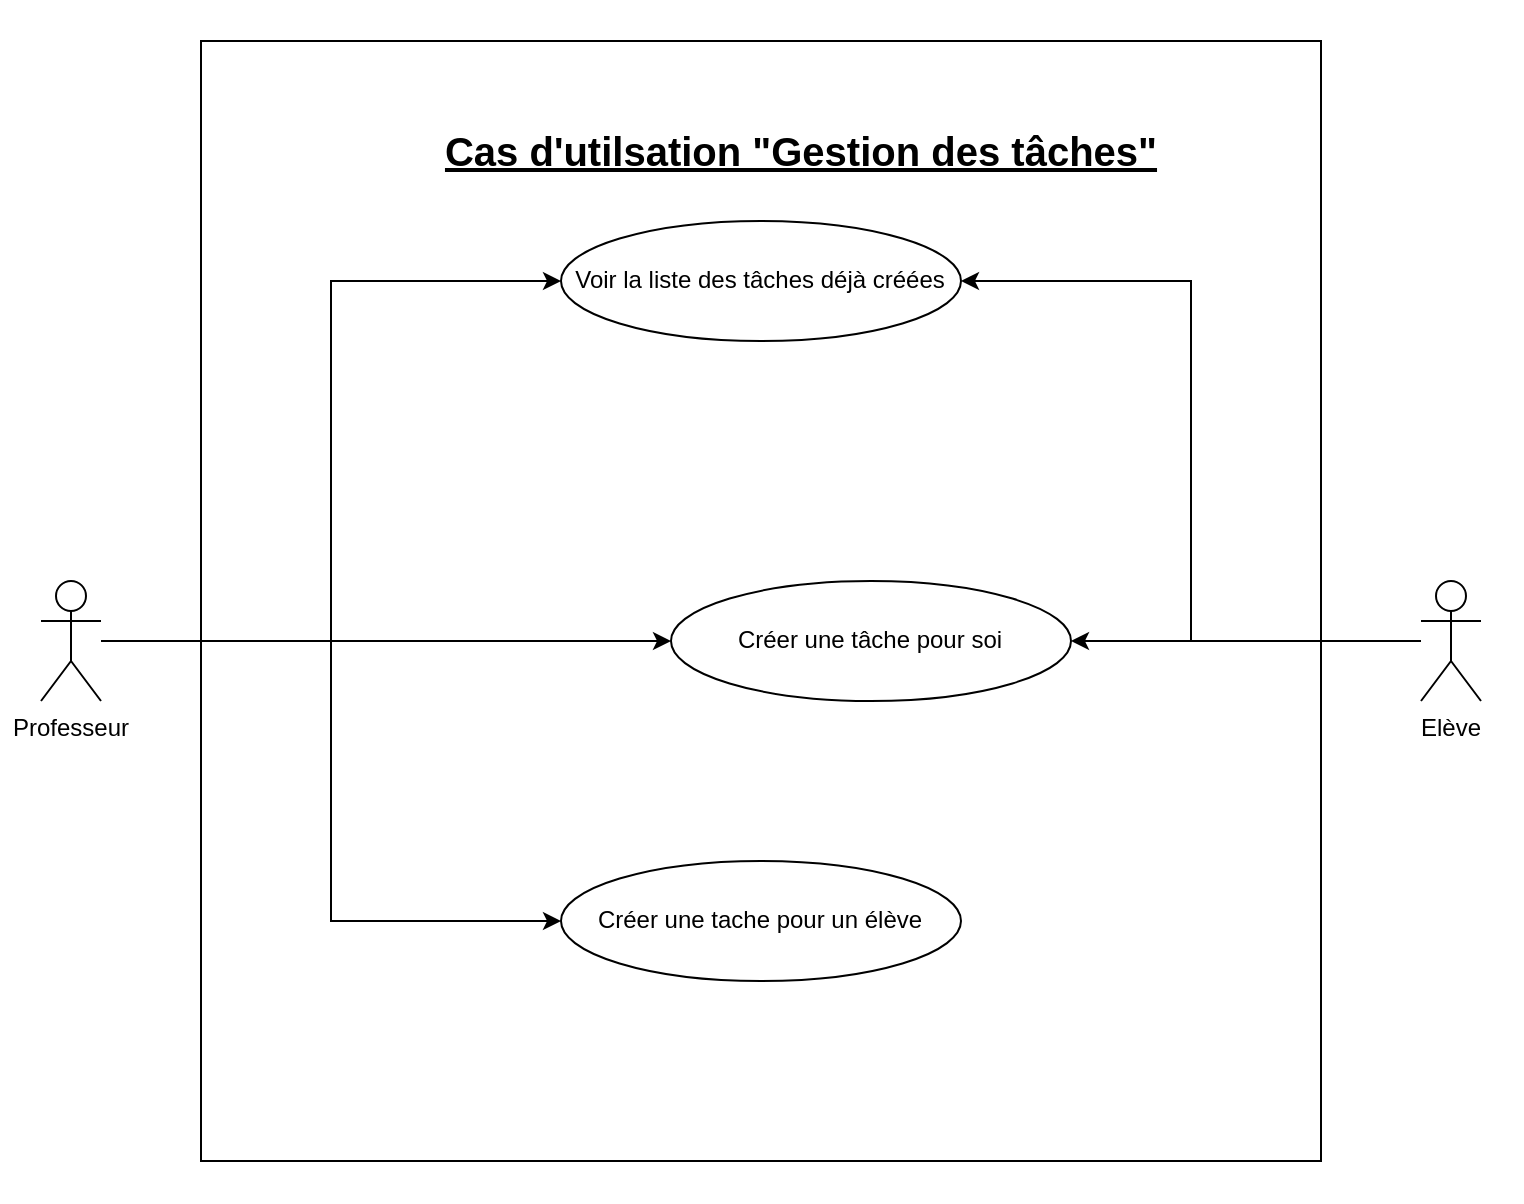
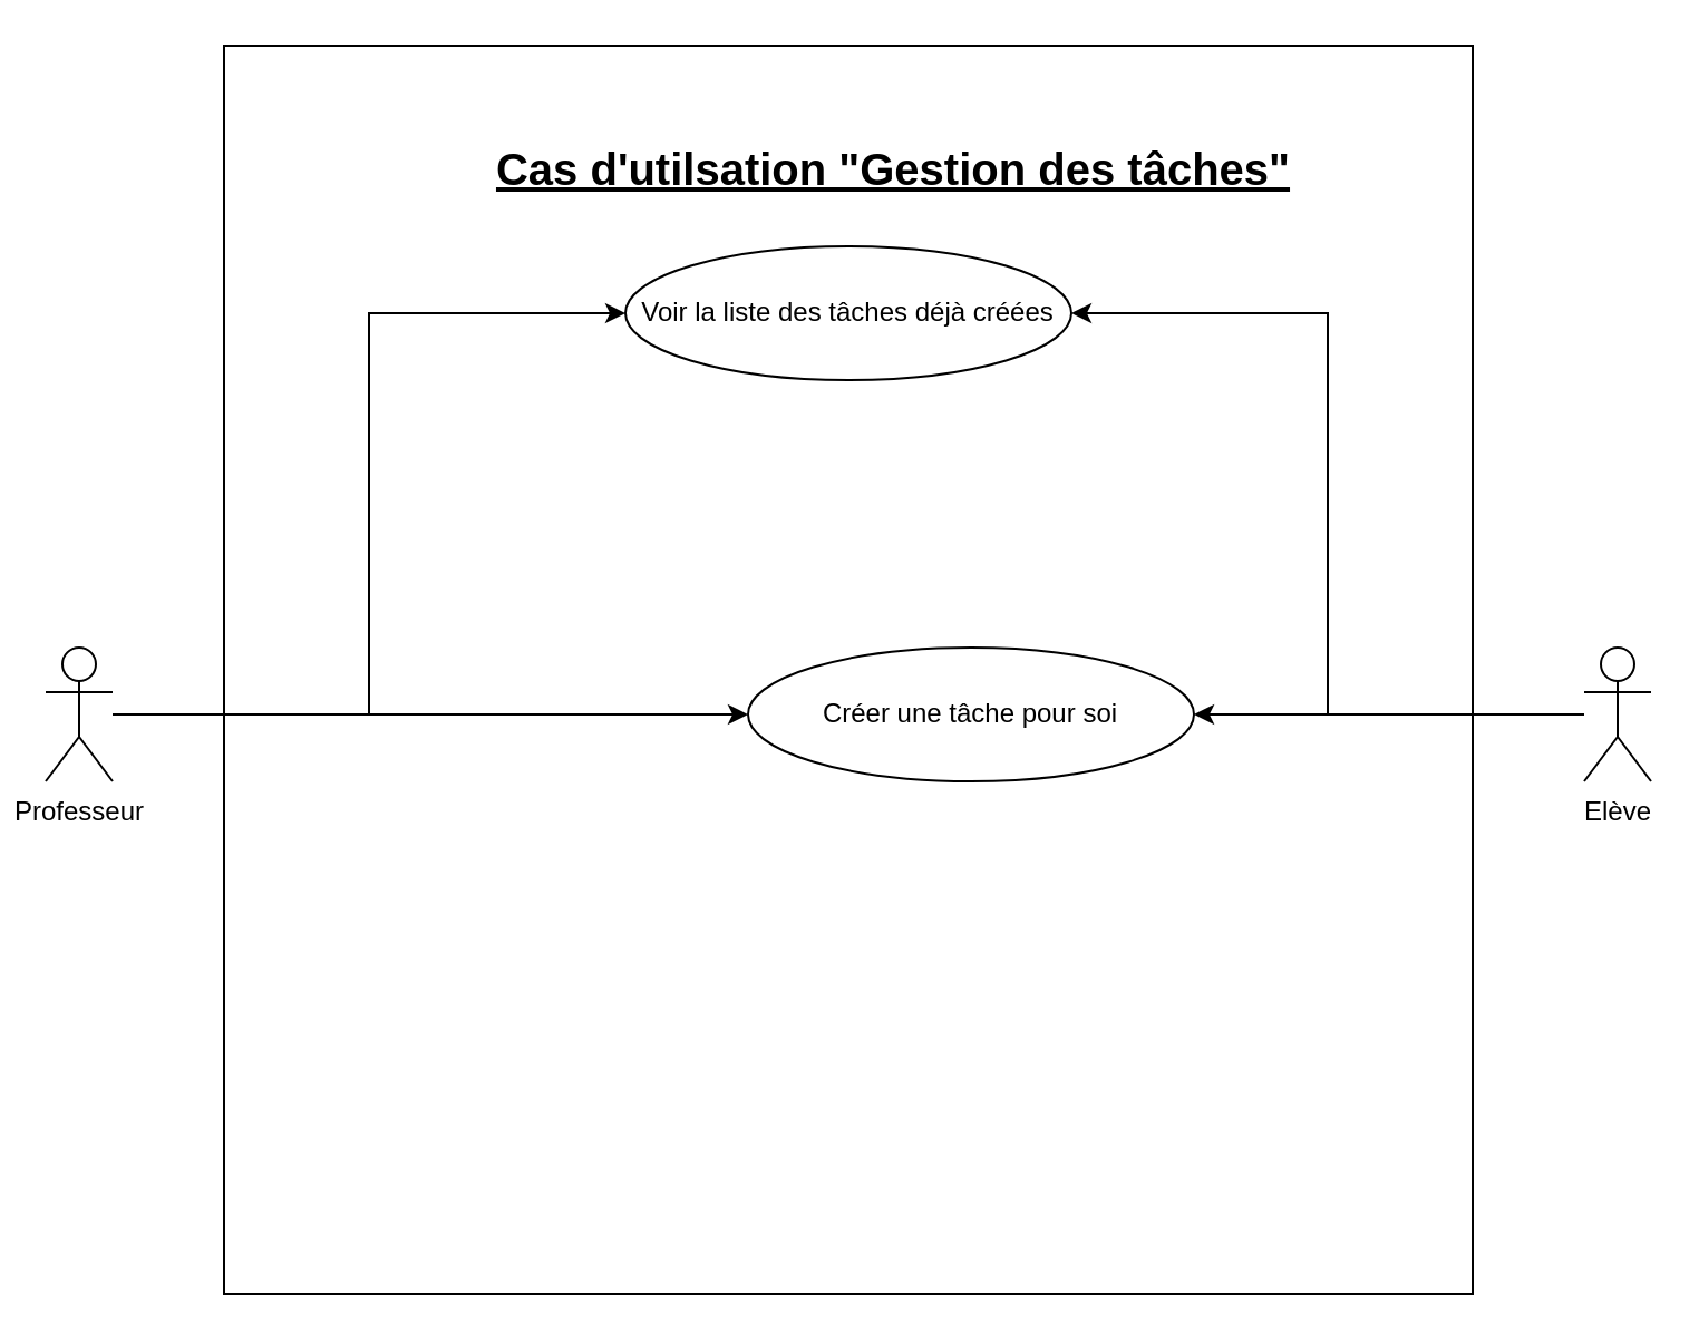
  <mxCell id="0" />
  <mxCell id="1" parent="0" />
  <mxCell id="2" value="" style="whiteSpace=wrap;html=1;aspect=fixed;fontSize=20;" parent="1" vertex="1"><mxGeometry x="100" width="560" height="560" as="geometry" y="20" /></mxCell>
  <mxCell id="3" style="edgeStyle=orthogonalEdgeStyle;rounded=0;orthogonalLoop=1;jettySize=auto;html=1;entryX=0;entryY=0.5;entryDx=0;entryDy=0;" edge="1" parent="1" source="6" target="7"><mxGeometry relative="1" as="geometry" /></mxCell>
  <mxCell id="4" style="edgeStyle=orthogonalEdgeStyle;rounded=0;orthogonalLoop=1;jettySize=auto;html=1;" edge="1" parent="1" source="6" target="10"><mxGeometry relative="1" as="geometry" /></mxCell>
- <mxCell id="5" style="edgeStyle=orthogonalEdgeStyle;rounded=0;orthogonalLoop=1;jettySize=auto;html=1;entryX=0;entryY=0.5;entryDx=0;entryDy=0;" edge="1" parent="1" source="6" target="8"><mxGeometry relative="1" as="geometry" /></mxCell>
  <mxCell id="6" value="Professeur" style="shape=umlActor;verticalLabelPosition=bottom;verticalAlign=top;html=1;outlineConnect=0;" parent="1" vertex="1"><mxGeometry x="20" y="290" width="30" height="60" as="geometry" /></mxCell>
  <mxCell id="7" value="Voir la liste des tâches déjà créées" style="ellipse;whiteSpace=wrap;html=1;" parent="1" vertex="1"><mxGeometry x="280" y="110" width="200" height="60" as="geometry" /></mxCell>
- <mxCell id="8" value="Créer une tache pour un élève" style="ellipse;whiteSpace=wrap;html=1;" parent="1" vertex="1"><mxGeometry x="280" y="430" width="200" height="60" as="geometry" /></mxCell>
  <mxCell id="9" value="Cas d'utilsation &quot;Gestion des tâches&quot;" style="text;html=1;align=center;verticalAlign=middle;resizable=0;points=[];autosize=1;strokeColor=none;fontStyle=5;fontSize=20;" parent="1" vertex="1"><mxGeometry x="215" y="60" width="370" height="30" as="geometry" /></mxCell>
  <mxCell id="10" value="Créer une tâche pour soi" style="ellipse;whiteSpace=wrap;html=1;" parent="1" vertex="1"><mxGeometry x="335" y="290" width="200" height="60" as="geometry" /></mxCell>
  <mxCell id="11" style="edgeStyle=orthogonalEdgeStyle;rounded=0;orthogonalLoop=1;jettySize=auto;html=1;entryX=1;entryY=0.5;entryDx=0;entryDy=0;" edge="1" parent="1" source="13" target="7"><mxGeometry relative="1" as="geometry" /></mxCell>
  <mxCell id="12" style="edgeStyle=orthogonalEdgeStyle;rounded=0;orthogonalLoop=1;jettySize=auto;html=1;" edge="1" parent="1" source="13" target="10"><mxGeometry relative="1" as="geometry" /></mxCell>
  <mxCell id="13" value="Elève" style="shape=umlActor;verticalLabelPosition=bottom;verticalAlign=top;html=1;outlineConnect=0;" vertex="1" parent="1"><mxGeometry x="710" y="290" width="30" height="60" as="geometry" /></mxCell>
